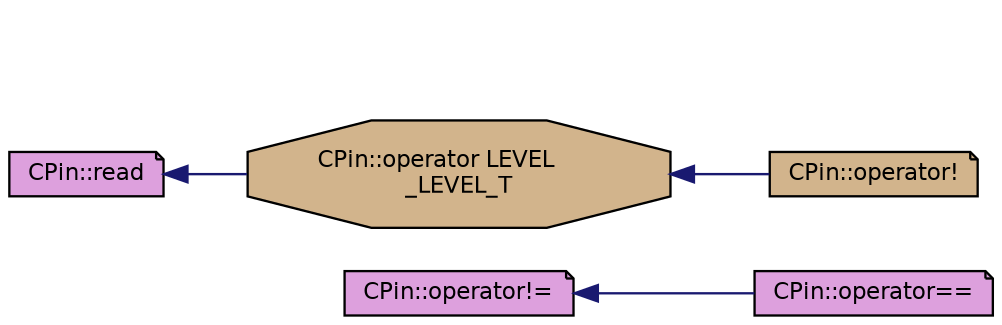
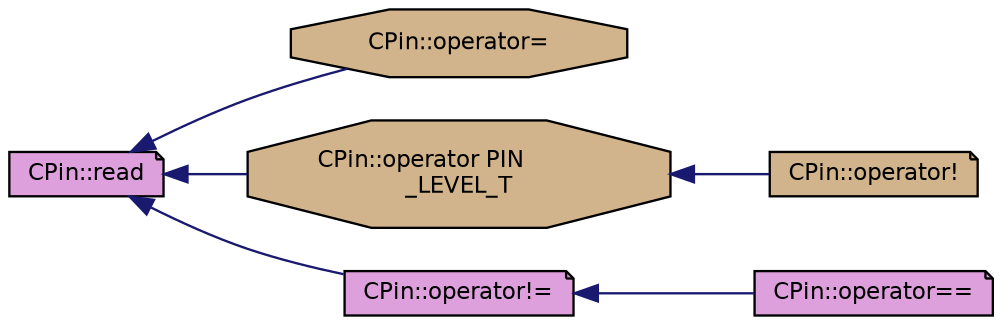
  digraph {
    rankdir=LR
    node [color=black fillcolor=plum fontname=Helvetica fontsize=10 shape=note style=filled]
    edge [color=midnightblue dir=back fontname=Helvetica fontsize=10 labelfontname=Helvetica labelfontsize=10 style=solid]
    n1 [fontcolor=black height=0.2 label="CPin::read" width=0.4]
-   n3 [fillcolor=tan height=0.2 label="CPin::operator LEVEL\l_LEVEL_T" shape=octagon width=0.4]
+   n2 [fillcolor=tan height=0.2 label="CPin::operator=" shape=octagon width=0.4]
+   n3 [fillcolor=tan height=0.2 label="CPin::operator PIN\l_LEVEL_T" shape=octagon width=0.4]
    n4 [height=0.2 label="CPin::operator!=" width=0.4]
    n5 [fillcolor=tan height=0.2 label="CPin::operator!" width=0.4]
    n6 [height=0.2 label="CPin::operator==" width=0.4]
+   n1 -> n2
    n1 -> n3
+   n1 -> n4
    n3 -> n5
    n4 -> n6
  }
